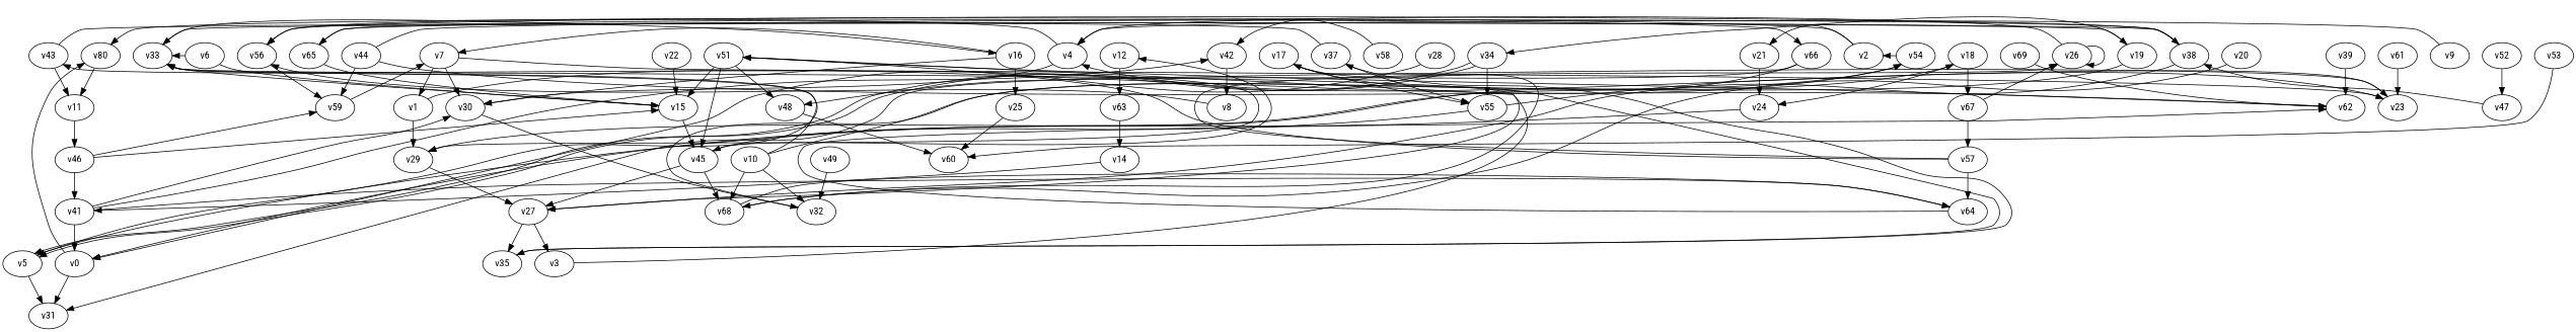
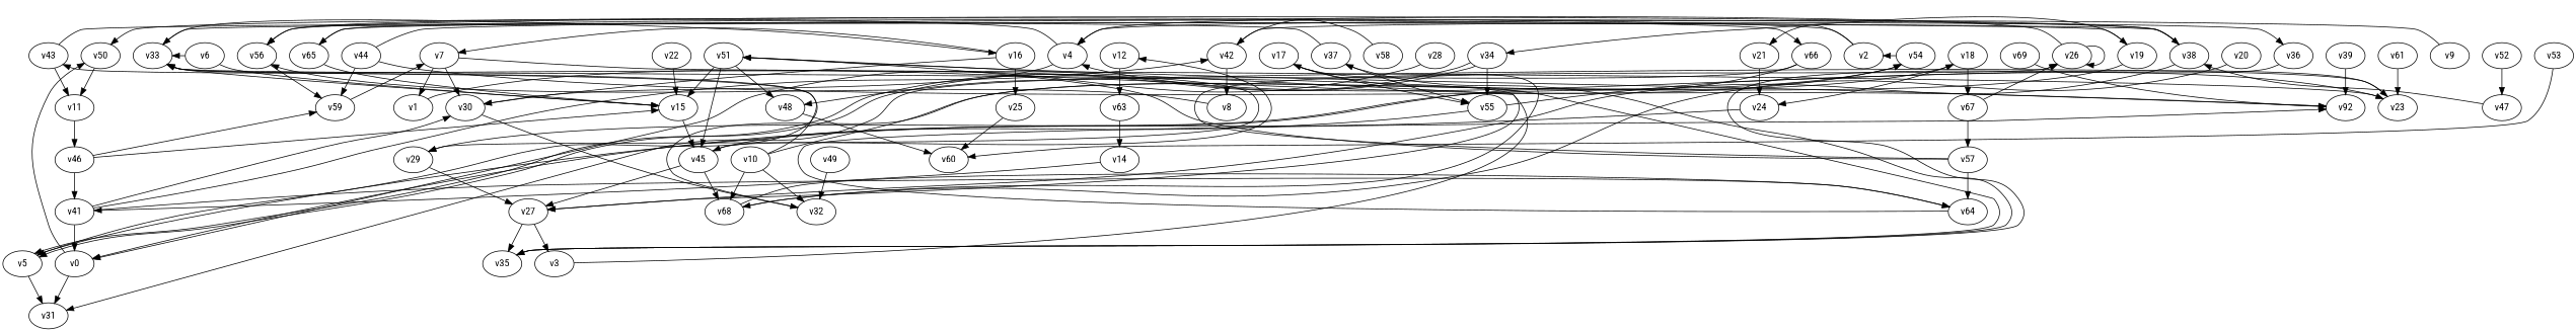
  digraph {
    fontname="Roboto Condensed"
    node [fontname="Roboto Condensed" player=1]
    edge [fontname="Roboto Condensed"]
    v0 [player=0]
    v31 [player=0]
-   v50 [label=v80]
+   v50
    v11
    v29 [player=0]
    v1
    v54
    v27
    v2
    v21 [player=0]
    v24 [player=0]
    v3
    v33
    v15 [player=0]
    v45
    v16
    v4 [player=0]
    v30 [player=0]
    v56 [player=0]
    v32
    v59
    v5
    v6 [player=0]
    v7
    v23 [player=0]
    v48 [player=0]
    v8
    v9 [player=0]
    v10 [player=0]
    v43 [player=0]
    v68
    v18 [player=0]
    v19 [player=0]
    v17
    v64 [player=0]
    v46
    v41
    v63 [player=0]
    v12
    v14
    v42
    v25
    v60
    v35 [player=0]
    v55 [player=0]
    v37
    v67 [player=0]
    v26 [player=0]
    v57
    v34
    v20
    v22 [player=0]
    v28
    v65
+   v36
    v66
    v38
    v39 [player=0]
-   v62
+   v62 [label=v92]
    v51
    v44 [player=0]
    v47 [player=0]
    v49 [player=0]
    v52 [player=0]
    v53
    v58 [player=0]
    v69
    v61
    v0 -> v31
    v0 -> v50 [constraint="time >= 11"]
    v50 -> v11
    v11 -> v46
    v29 -> v27
-   v1 -> v29
    v1 -> v54 [constraint="time <= 16"]
    v54 -> v2 [constraint="time <= 16"]
    v27 -> v3
    v27 -> v35
    v2 -> v50 [constraint="time >= 13"]
    v2 -> v21 [constraint="time <= 16"]
    v21 -> v24
    v24 -> v5 [constraint="time % 4 == 0"]
    v3 -> v33 [constraint="time >= 9"]
    v33 -> v29 [constraint="time <= 19"]
    v33 -> v16 [constraint="time == 16"]
    v15 -> v33 [constraint="time == 0"]
    v15 -> v45
    v45 -> v27
    v45 -> v68
    v45 -> v12 [constraint="time % 3 == 1"]
    v16 -> v30 [constraint="time == 11"]
    v16 -> v7 [constraint="time == 3"]
    v16 -> v25
    v4 -> v30 [constraint="time <= 6"]
    v4 -> v56 [constraint="time % 5 == 3"]
    v30 -> v32 [constraint="time >= 6"]
    v56 -> v59
    v32 -> v18 [constraint="time == 16"]
    v59 -> v7 [constraint="time == 20"]
    v5 -> v31
    v5 -> v33 [constraint="time >= 11"]
    v6 -> v33 [constraint="(time >= 6) && (time <= 20)"]
    v6 -> v15 [constraint="time >= 3"]
    v7 -> v1
    v7 -> v30
    v7 -> v23 [constraint="time % 3 == 0"]
    v23 -> v4 [constraint="time == 11"]
    v23 -> v48 [constraint="time == 16"]
    v48 -> v60
    v8 -> v56 [constraint="time <= 15"]
    v9 -> v4 [constraint="time >= 3"]
    v10 -> v54 [constraint="time == 16"]
    v10 -> v32
    v10 -> v43 [constraint="time <= 23"]
    v10 -> v68
    v43 -> v11
    v43 -> v19 [constraint="time == 19"]
    v68 -> v17 [constraint="time % 5 == 4"]
    v68 -> v64 [constraint="time >= 1"]
    v18 -> v24 [constraint="time >= 14"]
    v18 -> v67
    v19 -> v29 [constraint="time % 3 == 2"]
    v19 -> v34 [constraint="time >= 6"]
    v17 -> v35 [constraint="time % 2 == 1"]
    v17 -> v55 [constraint="time <= 9"]
    v64 -> v62 [constraint="time == 11"]
    v46 -> v15 [constraint="time <= 18"]
    v46 -> v59 [constraint="time % 6 == 4"]
    v46 -> v41
    v41 -> v0
    v41 -> v30 [constraint="time % 2 == 1"]
    v41 -> v64 [constraint="time >= 5"]
    v41 -> v42 [constraint="time % 2 == 1"]
    v63 -> v14
    v12 -> v63
    v14 -> v41 [constraint="time >= 9"]
    v42 -> v8
+   v42 -> v36 [constraint="time % 2 == 1"]
    v25 -> v60
    v35 -> v37 [constraint="time <= 19"]
    v55 -> v0 [constraint="time >= 14"]
    v55 -> v23 [constraint="time == 5"]
    v37 -> v55 [constraint="time >= 4"]
    v37 -> v65 [constraint="time % 6 == 5"]
    v67 -> v26 [constraint="time >= 11"]
    v67 -> v57
    v26 -> v4 [constraint="time <= 24"]
    v26 -> v26
    v57 -> v64
    v57 -> v26 [constraint="time % 6 == 5"]
    v57 -> v51 [constraint="time <= 20"]
    v34 -> v5 [constraint="time == 14"]
    v34 -> v5 [constraint="time % 6 == 2"]
    v34 -> v55
    v20 -> v68 [constraint="time == 12"]
    v22 -> v15
    v28 -> v0 [constraint="time >= 7"]
    v65 -> v15 [constraint="time % 6 == 2"]
    v65 -> v66 [constraint="(time >= 2) && (time <= 18)"]
+   v36 -> v35 [constraint="time % 4 == 3"]
    v66 -> v31 [constraint="time == 16"]
    v66 -> v45 [constraint="time == 15"]
    v38 -> v27 [constraint="time <= 9"]
    v38 -> v33 [constraint="time >= 8"]
    v38 -> v56 [constraint="time % 4 == 1"]
    v39 -> v62
    v62 -> v51 [constraint="time <= 11"]
    v51 -> v27 [constraint="time <= 19"]
    v51 -> v15
    v51 -> v45
    v51 -> v48
    v44 -> v59
    v44 -> v38 [constraint="time % 5 == 1"]
    v44 -> v62 [constraint="time == 15"]
    v47 -> v38 [constraint="(time % 3 == 1) || (time % 5 == 2)"]
    v49 -> v32
    v52 -> v47
    v53 -> v60 [constraint="time % 3 == 1"]
    v58 -> v42 [constraint="time == 15"]
    v69 -> v62 [constraint="time % 2 == 1"]
    v61 -> v23
  }
